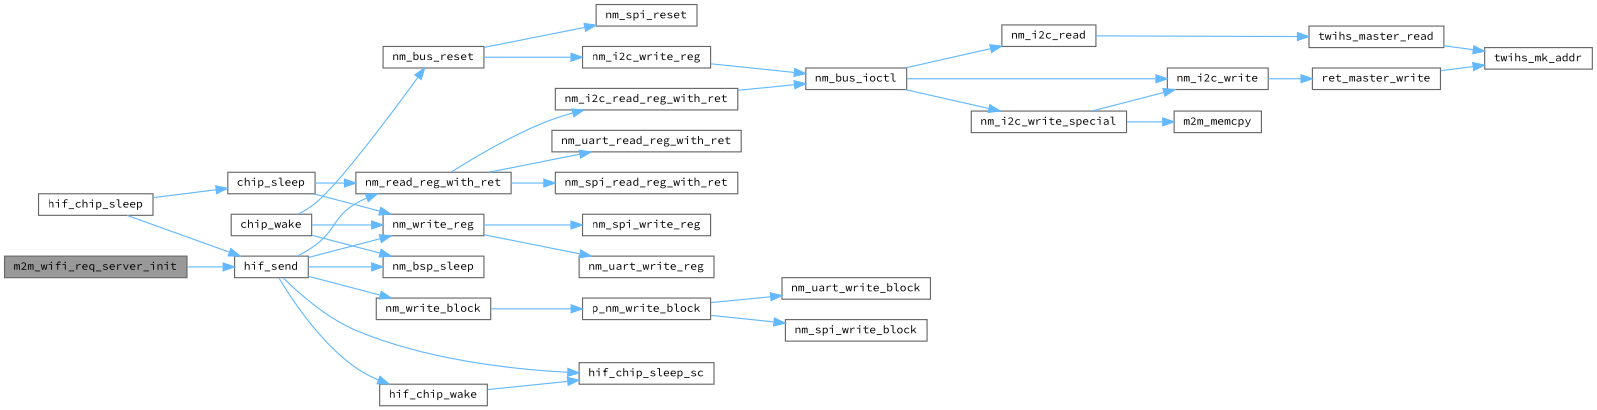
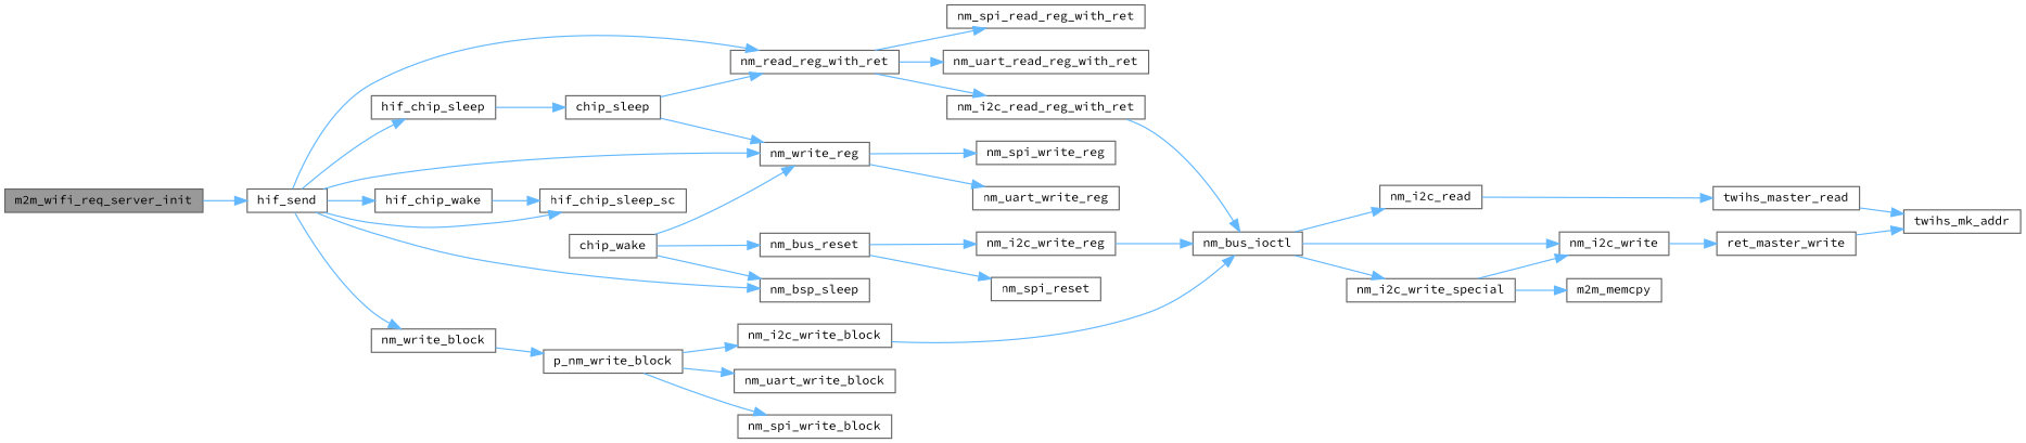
  digraph {
    fontname="Source Code Pro"
    rankdir=LR
    node [color=grey40 fillcolor=white fontname="Source Code Pro" fontsize=10 shape=box style=filled]
    edge [color=steelblue1 fontname="Source Code Pro" fontsize=10 labelfontname=FreeSans labelfontsize=10 style=solid]
    n1 [color=gray40 fillcolor=grey60 fontcolor=black height=0.2 label=m2m_wifi_req_server_init width=0.4]
    n2 [height=0.2 label=hif_send width=0.4]
    n3 [height=0.2 label=hif_chip_sleep width=0.4]
    n4 [height=0.2 label=nm_read_reg_with_ret width=0.4]
    n5 [height=0.2 label=nm_write_reg width=0.4]
    n6 [height=0.2 label=hif_chip_sleep_sc width=0.4]
    n7 [height=0.2 label=hif_chip_wake width=0.4]
    n8 [height=0.2 label=nm_bsp_sleep width=0.4]
    n9 [height=0.2 label=nm_write_block width=0.4]
    n10 [height=0.2 label=chip_sleep width=0.4]
    n11 [height=0.2 label=nm_i2c_read_reg_with_ret width=0.4]
    n12 [height=0.2 label=nm_spi_read_reg_with_ret width=0.4]
    n13 [height=0.2 label=nm_uart_read_reg_with_ret width=0.4]
    n14 [height=0.2 label=nm_spi_write_reg width=0.4]
    n15 [height=0.2 label=nm_uart_write_reg width=0.4]
    n16 [height=0.2 label=p_nm_write_block width=0.4]
    n17 [height=0.2 label=nm_bus_ioctl width=0.4]
    n18 [height=0.2 label=nm_i2c_read width=0.4]
    n19 [height=0.2 label=nm_i2c_write width=0.4]
    n20 [height=0.2 label=nm_i2c_write_special width=0.4]
    n21 [height=0.2 label=twihs_master_read width=0.4]
    n22 [height=0.2 label=ret_master_write width=0.4]
    n23 [height=0.2 label=m2m_memcpy width=0.4]
    n24 [height=0.2 label=twihs_mk_addr width=0.4]
    n25 [height=0.2 label=nm_i2c_write_reg width=0.4]
    n26 [height=0.2 label=chip_wake width=0.4]
    n27 [height=0.2 label=nm_bus_reset width=0.4]
    n28 [height=0.2 label=nm_spi_reset width=0.4]
+   n29 [height=0.2 label=nm_i2c_write_block width=0.4]
    n30 [height=0.2 label=nm_spi_write_block width=0.4]
    n31 [height=0.2 label=nm_uart_write_block width=0.4]
    n1 -> n2
-   n3 -> n2
+   n2 -> n3
    n2 -> n4
    n2 -> n5
    n2 -> n6
    n2 -> n7
    n2 -> n8
    n2 -> n9
    n3 -> n10
    n4 -> n11
    n4 -> n12
    n4 -> n13
    n5 -> n14
    n5 -> n15
    n7 -> n6
    n9 -> n16
    n10 -> n4
    n10 -> n5
    n11 -> n17
+   n16 -> n29
    n16 -> n30
    n16 -> n31
    n17 -> n18
    n17 -> n19
    n17 -> n20
    n18 -> n21
    n19 -> n22
    n20 -> n19
    n20 -> n23
    n21 -> n24
    n22 -> n24
    n25 -> n17
    n26 -> n5
    n26 -> n8
    n26 -> n27
    n27 -> n25
    n27 -> n28
+   n29 -> n17
  }
